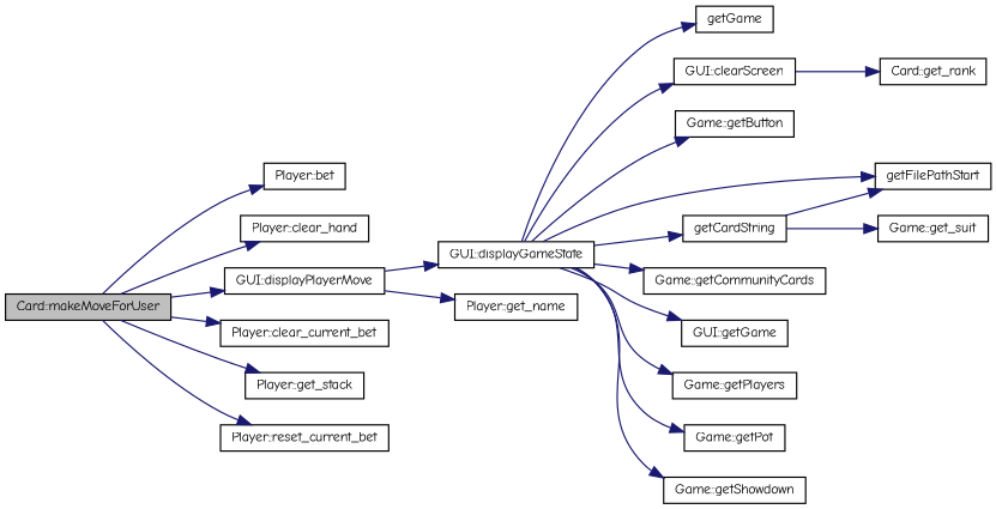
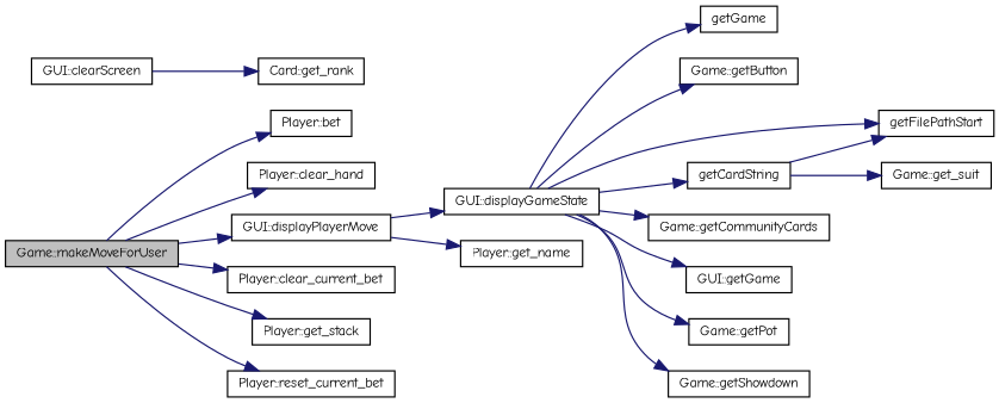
  digraph {
    fontname="Comic Neue"
    rankdir=LR
    node [color=black fillcolor=white fontname="Comic Neue" fontsize=10 shape=record style=filled]
    edge [color=midnightblue fontname="Comic Neue" fontsize=10 labelfontname=Helvetica labelfontsize=10 style=solid]
-   n1 [fillcolor=grey75 fontcolor=black height=0.2 label="Card::makeMoveForUser" width=0.4]
+   n1 [fillcolor=grey75 fontcolor=black height=0.2 label="Game::makeMoveForUser" width=0.4]
    n2 [height=0.2 label="Player::bet" width=0.4]
    n3 [height=0.2 label="Player::clear_hand" width=0.4]
    n4 [height=0.2 label="GUI::displayPlayerMove" width=0.4]
    n5 [height=0.2 label="Player::clear_current_bet" width=0.4]
    n6 [height=0.2 label="Player::get_stack" width=0.4]
    n7 [height=0.2 label="Player::reset_current_bet" width=0.4]
    n8 [height=0.2 label="GUI::displayGameState" width=0.4]
    n9 [height=0.2 label="Player::get_name" width=0.4]
    n10 [height=0.2 label=getGame width=0.4]
    n11 [height=0.2 label="GUI::clearScreen" width=0.4]
    n12 [height=0.2 label="Game::getButton" width=0.4]
    n13 [height=0.2 label=getCardString width=0.4]
    n14 [height=0.2 label=getFilePathStart width=0.4]
    n15 [height=0.2 label="Game::getCommunityCards" width=0.4]
    n16 [height=0.2 label="GUI::getGame" width=0.4]
-   n17 [height=0.2 label="Game::getPlayers" width=0.4]
    n18 [height=0.2 label="Game::getPot" width=0.4]
    n19 [height=0.2 label="Game::getShowdown" width=0.4]
    n20 [height=0.2 label="Card::get_rank" width=0.4]
    n21 [height=0.2 label="Game::get_suit" width=0.4]
    n1 -> n2
    n1 -> n3
    n1 -> n4
    n1 -> n5
    n1 -> n6
    n1 -> n7
    n4 -> n8
    n4 -> n9
    n8 -> n10
-   n8 -> n11
    n8 -> n12
    n8 -> n13
    n8 -> n14
    n8 -> n15
    n8 -> n16
-   n8 -> n17
    n8 -> n18
    n8 -> n19
    n11 -> n20
    n13 -> n14
    n13 -> n21
  }
